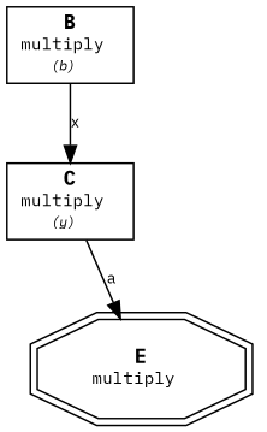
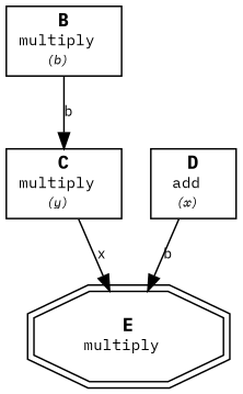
  digraph {
    fontname="IBM Plex Mono"
    rankdir=TB
    node [fontname="IBM Plex Mono" fontsize=12 shape=box]
    edge [fontname="IBM Plex Mono" fontsize=9]
    n1 [label=< <B>B</B> <BR/><FONT POINT-SIZE="10">multiply</FONT> <BR/><FONT POINT-SIZE="8"><I>(b)</I></FONT> >]
    n2 [label=< <B>C</B> <BR/><FONT POINT-SIZE="10">multiply</FONT> <BR/><FONT POINT-SIZE="8"><I>(y)</I></FONT> >]
+   n3 [label=< <B>D</B> <BR/><FONT POINT-SIZE="10">add</FONT> <BR/><FONT POINT-SIZE="8"><I>(x)</I></FONT> >]
    n4 [label=< <B>E</B> <BR/><FONT POINT-SIZE="10">multiply</FONT> > shape=doubleoctagon]
-   n1 -> n2 [label=x]
-   n2 -> n4 [label=a]
+   n1 -> n2 [label=b]
+   n2 -> n4 [label=x]
+   n3 -> n4 [label=b]
  }
